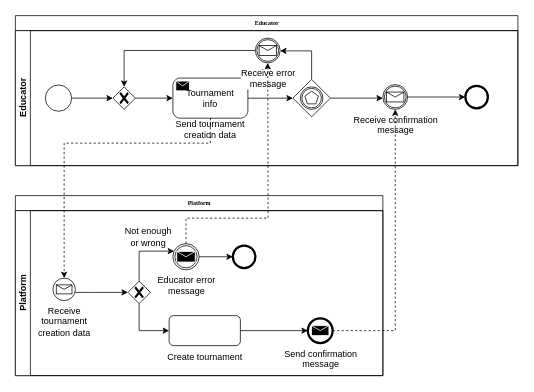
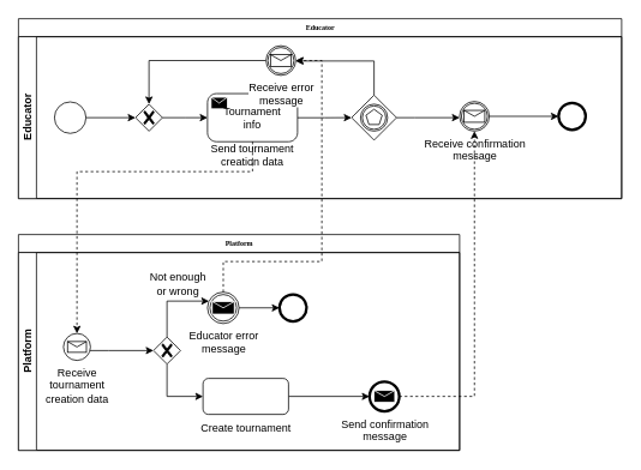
  <mxCell id="0" />
  <mxCell id="1" parent="0" />
  <mxCell id="2" value="Educator" style="swimlane;html=1;childLayout=stackLayout;horizontal=1;startSize=20;horizontalStack=0;rounded=0;shadow=0;labelBackgroundColor=none;strokeWidth=1;fontFamily=Verdana;fontSize=8;align=center;" parent="1" vertex="1"><mxGeometry x="20" y="20" width="670" height="200" as="geometry" /></mxCell>
  <mxCell id="3" value="Educator" style="swimlane;html=1;startSize=20;horizontal=0;" parent="2" vertex="1"><mxGeometry y="20" width="670" height="180" as="geometry" /></mxCell>
  <mxCell id="4" style="edgeStyle=orthogonalEdgeStyle;rounded=0;orthogonalLoop=1;jettySize=auto;html=1;entryX=0;entryY=0.5;entryDx=0;entryDy=0;entryPerimeter=0;" parent="3" source="5" target="7" edge="1"><mxGeometry relative="1" as="geometry" /></mxCell>
  <mxCell id="5" value="" style="points=[[0.145,0.145,0],[0.5,0,0],[0.855,0.145,0],[1,0.5,0],[0.855,0.855,0],[0.5,1,0],[0.145,0.855,0],[0,0.5,0]];shape=mxgraph.bpmn.event;html=1;verticalLabelPosition=bottom;labelBackgroundColor=#ffffff;verticalAlign=top;align=center;perimeter=ellipsePerimeter;outlineConnect=0;aspect=fixed;outline=standard;symbol=general;" parent="3" vertex="1"><mxGeometry x="40" y="72.5" width="35" height="35" as="geometry" /></mxCell>
  <mxCell id="6" style="edgeStyle=orthogonalEdgeStyle;rounded=0;orthogonalLoop=1;jettySize=auto;html=1;entryX=0;entryY=0.5;entryDx=0;entryDy=0;entryPerimeter=0;" parent="3" source="7" edge="1"><mxGeometry relative="1" as="geometry"><mxPoint x="210" y="90" as="targetPoint" /></mxGeometry></mxCell>
  <mxCell id="7" value="" style="points=[[0.25,0.25,0],[0.5,0,0],[0.75,0.25,0],[1,0.5,0],[0.75,0.75,0],[0.5,1,0],[0.25,0.75,0],[0,0.5,0]];shape=mxgraph.bpmn.gateway2;html=1;verticalLabelPosition=bottom;labelBackgroundColor=#ffffff;verticalAlign=top;align=center;perimeter=rhombusPerimeter;outlineConnect=0;outline=none;symbol=none;gwType=exclusive;" parent="3" vertex="1"><mxGeometry x="130" y="75" width="30" height="30" as="geometry" /></mxCell>
  <mxCell id="8" style="edgeStyle=orthogonalEdgeStyle;rounded=0;orthogonalLoop=1;jettySize=auto;html=1;entryX=0;entryY=0.5;entryDx=0;entryDy=0;entryPerimeter=0;" parent="3" source="9" target="13" edge="1"><mxGeometry relative="1" as="geometry" /></mxCell>
  <mxCell id="9" value="&lt;div&gt;Tournament &lt;br&gt;&lt;/div&gt;&lt;div&gt;info&lt;br&gt;&lt;/div&gt;" style="points=[[0.25,0,0],[0.5,0,0],[0.75,0,0],[1,0.25,0],[1,0.5,0],[1,0.75,0],[0.75,1,0],[0.5,1,0],[0.25,1,0],[0,0.75,0],[0,0.5,0],[0,0.25,0]];shape=mxgraph.bpmn.task;whiteSpace=wrap;rectStyle=rounded;size=10;html=1;container=1;expand=0;collapsible=0;taskMarker=send;" parent="3" vertex="1"><mxGeometry x="210" y="63.25" width="100" height="53.5" as="geometry" /></mxCell>
  <mxCell id="10" value="Send tournament creation data" style="text;html=1;strokeColor=none;fillColor=none;align=center;verticalAlign=middle;whiteSpace=wrap;rounded=0;" parent="3" vertex="1"><mxGeometry x="205" y="116.75" width="110" height="30" as="geometry" /></mxCell>
  <mxCell id="11" style="edgeStyle=orthogonalEdgeStyle;rounded=0;orthogonalLoop=1;jettySize=auto;html=1;" parent="3" source="13" target="15" edge="1"><mxGeometry relative="1" as="geometry"><Array as="points"><mxPoint x="395" y="27" /></Array></mxGeometry></mxCell>
  <mxCell id="12" style="edgeStyle=orthogonalEdgeStyle;rounded=0;orthogonalLoop=1;jettySize=auto;html=1;" parent="3" source="13" target="17" edge="1"><mxGeometry relative="1" as="geometry"><Array as="points"><mxPoint x="440" y="90" /><mxPoint x="440" y="90" /></Array></mxGeometry></mxCell>
  <mxCell id="13" value="" style="points=[[0.25,0.25,0],[0.5,0,0],[0.75,0.25,0],[1,0.5,0],[0.75,0.75,0],[0.5,1,0],[0.25,0.75,0],[0,0.5,0]];shape=mxgraph.bpmn.gateway2;html=1;verticalLabelPosition=bottom;labelBackgroundColor=#ffffff;verticalAlign=top;align=center;perimeter=rhombusPerimeter;outlineConnect=0;outline=catching;symbol=multiple;" parent="3" vertex="1"><mxGeometry x="370" y="65" width="50" height="50" as="geometry" /></mxCell>
  <mxCell id="14" style="edgeStyle=orthogonalEdgeStyle;rounded=0;orthogonalLoop=1;jettySize=auto;html=1;" parent="3" source="15" target="7" edge="1"><mxGeometry relative="1" as="geometry" /></mxCell>
- <mxCell id="15" value="&lt;div&gt;Receive error &lt;br&gt;&lt;/div&gt;&lt;div&gt;message&lt;br&gt;&lt;/div&gt;" style="points=[[0.145,0.145,0],[0.5,0,0],[0.855,0.145,0],[1,0.5,0],[0.855,0.855,0],[0.5,1,0],[0.145,0.855,0],[0,0.5,0]];shape=mxgraph.bpmn.event;html=1;verticalLabelPosition=bottom;labelBackgroundColor=#ffffff;verticalAlign=top;align=center;perimeter=ellipsePerimeter;outlineConnect=0;aspect=fixed;outline=catching;symbol=message;" parent="3" vertex="1"><mxGeometry x="320" y="10" width="33" height="33" as="geometry" /></mxCell>
+ <mxCell id="15" value="&lt;div&gt;Receive error &lt;br&gt;&lt;/div&gt;&lt;div&gt;message&lt;br&gt;&lt;/div&gt;" style="points=[[0.145,0.145,0],[0.5,0,0],[0.855,0.145,0],[1,0.5,0],[0.855,0.855,0],[0.5,1,0],[0.145,0.855,0],[0,0.5,0]];shape=mxgraph.bpmn.event;html=1;verticalLabelPosition=bottom;labelBackgroundColor=#ffffff;verticalAlign=top;align=center;perimeter=ellipsePerimeter;outlineConnect=0;aspect=fixed;outline=catching;symbol=message;" parent="3" vertex="1"><mxGeometry x="275" y="10" width="33" height="33" as="geometry" /></mxCell>
  <mxCell id="16" style="edgeStyle=orthogonalEdgeStyle;rounded=0;orthogonalLoop=1;jettySize=auto;html=1;entryX=0;entryY=0.5;entryDx=0;entryDy=0;entryPerimeter=0;" parent="3" source="17" target="18" edge="1"><mxGeometry relative="1" as="geometry" /></mxCell>
  <mxCell id="17" value="&lt;div&gt;Receive confirmation&lt;/div&gt;&lt;div&gt;message&lt;br&gt;&lt;/div&gt;" style="points=[[0.145,0.145,0],[0.5,0,0],[0.855,0.145,0],[1,0.5,0],[0.855,0.855,0],[0.5,1,0],[0.145,0.855,0],[0,0.5,0]];shape=mxgraph.bpmn.event;html=1;verticalLabelPosition=bottom;labelBackgroundColor=#ffffff;verticalAlign=top;align=center;perimeter=ellipsePerimeter;outlineConnect=0;aspect=fixed;outline=catching;symbol=message;" parent="3" vertex="1"><mxGeometry x="490" y="72" width="33" height="33" as="geometry" /></mxCell>
  <mxCell id="18" value="" style="points=[[0.145,0.145,0],[0.5,0,0],[0.855,0.145,0],[1,0.5,0],[0.855,0.855,0],[0.5,1,0],[0.145,0.855,0],[0,0.5,0]];shape=mxgraph.bpmn.event;html=1;verticalLabelPosition=bottom;labelBackgroundColor=#ffffff;verticalAlign=top;align=center;perimeter=ellipsePerimeter;outlineConnect=0;aspect=fixed;outline=end;symbol=terminate2;" parent="3" vertex="1"><mxGeometry x="600" y="73.5" width="30" height="30" as="geometry" /></mxCell>
  <mxCell id="19" value="Platform" style="swimlane;html=1;childLayout=stackLayout;horizontal=1;startSize=20;horizontalStack=0;rounded=0;shadow=0;labelBackgroundColor=none;strokeWidth=1;fontFamily=Verdana;fontSize=8;align=center;" vertex="1" parent="1"><mxGeometry x="20" y="260" width="490" height="240" as="geometry" /></mxCell>
  <mxCell id="20" value="Platform" style="swimlane;html=1;startSize=20;horizontal=0;" vertex="1" parent="19"><mxGeometry y="20" width="490" height="220" as="geometry" /></mxCell>
  <mxCell id="21" style="edgeStyle=orthogonalEdgeStyle;rounded=0;orthogonalLoop=1;jettySize=auto;html=1;entryX=0;entryY=0.5;entryDx=0;entryDy=0;entryPerimeter=0;" edge="1" parent="20" source="33" target="24"><mxGeometry relative="1" as="geometry"><mxPoint x="83" y="109" as="sourcePoint" /><Array as="points"><mxPoint x="100" y="109" /><mxPoint x="100" y="109" /></Array></mxGeometry></mxCell>
  <mxCell id="22" style="edgeStyle=orthogonalEdgeStyle;rounded=0;orthogonalLoop=1;jettySize=auto;html=1;" edge="1" parent="20" source="24" target="26"><mxGeometry relative="1" as="geometry"><Array as="points"><mxPoint x="165" y="54" /></Array></mxGeometry></mxCell>
  <mxCell id="23" style="edgeStyle=orthogonalEdgeStyle;rounded=0;orthogonalLoop=1;jettySize=auto;html=1;" edge="1" parent="20" source="24" target="29"><mxGeometry relative="1" as="geometry"><Array as="points"><mxPoint x="165" y="160" /></Array></mxGeometry></mxCell>
  <mxCell id="24" value="" style="points=[[0.25,0.25,0],[0.5,0,0],[0.75,0.25,0],[1,0.5,0],[0.75,0.75,0],[0.5,1,0],[0.25,0.75,0],[0,0.5,0]];shape=mxgraph.bpmn.gateway2;html=1;verticalLabelPosition=bottom;labelBackgroundColor=#ffffff;verticalAlign=top;align=center;perimeter=rhombusPerimeter;outlineConnect=0;outline=none;symbol=none;gwType=exclusive;" vertex="1" parent="20"><mxGeometry x="150" y="94" width="30" height="30" as="geometry" /></mxCell>
  <mxCell id="25" style="edgeStyle=orthogonalEdgeStyle;rounded=0;orthogonalLoop=1;jettySize=auto;html=1;" edge="1" parent="20" source="26" target="31"><mxGeometry relative="1" as="geometry" /></mxCell>
  <mxCell id="26" value="&lt;div&gt;Educator error &lt;br&gt;&lt;/div&gt;&lt;div&gt;message&lt;br&gt;&lt;/div&gt;" style="points=[[0.145,0.145,0],[0.5,0,0],[0.855,0.145,0],[1,0.5,0],[0.855,0.855,0],[0.5,1,0],[0.145,0.855,0],[0,0.5,0]];shape=mxgraph.bpmn.event;html=1;verticalLabelPosition=bottom;labelBackgroundColor=#ffffff;verticalAlign=top;align=center;perimeter=ellipsePerimeter;outlineConnect=0;aspect=fixed;outline=throwing;symbol=message;" vertex="1" parent="20"><mxGeometry x="210.001" y="44" width="35" height="35" as="geometry" /></mxCell>
  <mxCell id="27" value="&lt;div&gt;Not enough&lt;/div&gt;&lt;div&gt;or wrong&lt;br&gt;&lt;/div&gt;" style="text;html=1;strokeColor=none;fillColor=none;align=center;verticalAlign=middle;whiteSpace=wrap;rounded=0;" vertex="1" parent="20"><mxGeometry x="135" y="20" width="85" height="30" as="geometry" /></mxCell>
  <mxCell id="28" style="edgeStyle=orthogonalEdgeStyle;rounded=0;orthogonalLoop=1;jettySize=auto;html=1;entryX=0;entryY=0.5;entryDx=0;entryDy=0;entryPerimeter=0;" edge="1" parent="20" source="29" target="32"><mxGeometry relative="1" as="geometry" /></mxCell>
  <mxCell id="29" value="" style="rounded=1;whiteSpace=wrap;html=1;" vertex="1" parent="20"><mxGeometry x="205" y="140" width="95" height="40" as="geometry" /></mxCell>
  <mxCell id="30" value="Create tournament" style="text;html=1;strokeColor=none;fillColor=none;align=center;verticalAlign=middle;whiteSpace=wrap;rounded=0;" vertex="1" parent="20"><mxGeometry x="197.5" y="180" width="110" height="30" as="geometry" /></mxCell>
  <mxCell id="31" value="" style="points=[[0.145,0.145,0],[0.5,0,0],[0.855,0.145,0],[1,0.5,0],[0.855,0.855,0],[0.5,1,0],[0.145,0.855,0],[0,0.5,0]];shape=mxgraph.bpmn.event;html=1;verticalLabelPosition=bottom;labelBackgroundColor=#ffffff;verticalAlign=top;align=center;perimeter=ellipsePerimeter;outlineConnect=0;aspect=fixed;outline=end;symbol=terminate2;" vertex="1" parent="20"><mxGeometry x="290" y="46.5" width="30" height="30" as="geometry" /></mxCell>
  <mxCell id="32" value="&lt;div&gt;Send confirmation&lt;/div&gt;&lt;div&gt;message&lt;br&gt;&lt;/div&gt;" style="points=[[0.145,0.145,0],[0.5,0,0],[0.855,0.145,0],[1,0.5,0],[0.855,0.855,0],[0.5,1,0],[0.145,0.855,0],[0,0.5,0]];shape=mxgraph.bpmn.event;html=1;verticalLabelPosition=bottom;labelBackgroundColor=#ffffff;verticalAlign=top;align=center;perimeter=ellipsePerimeter;outlineConnect=0;aspect=fixed;outline=end;symbol=message;" vertex="1" parent="20"><mxGeometry x="390" y="143.5" width="33" height="33" as="geometry" /></mxCell>
  <mxCell id="33" value="&lt;div&gt;Receive&lt;/div&gt;&lt;div&gt;tournament&lt;/div&gt;&lt;div&gt;creation data&lt;br&gt;&lt;/div&gt;" style="points=[[0.145,0.145,0],[0.5,0,0],[0.855,0.145,0],[1,0.5,0],[0.855,0.855,0],[0.5,1,0],[0.145,0.855,0],[0,0.5,0]];shape=mxgraph.bpmn.event;html=1;verticalLabelPosition=bottom;labelBackgroundColor=#ffffff;verticalAlign=top;align=center;perimeter=ellipsePerimeter;outlineConnect=0;aspect=fixed;outline=standard;symbol=message;" vertex="1" parent="20"><mxGeometry x="50" y="90" width="30" height="30" as="geometry" /></mxCell>
  <mxCell id="34" style="edgeStyle=orthogonalEdgeStyle;rounded=0;orthogonalLoop=1;jettySize=auto;html=1;dashed=1;" edge="1" parent="1" source="9" target="33"><mxGeometry relative="1" as="geometry"><Array as="points"><mxPoint x="280" y="190" /><mxPoint x="85" y="190" /></Array></mxGeometry></mxCell>
  <mxCell id="35" style="edgeStyle=orthogonalEdgeStyle;rounded=0;orthogonalLoop=1;jettySize=auto;html=1;dashed=1;" edge="1" parent="1" source="26" target="15"><mxGeometry relative="1" as="geometry"><Array as="points"><mxPoint x="248" y="290" /><mxPoint x="357" y="290" /></Array></mxGeometry></mxCell>
  <mxCell id="36" style="edgeStyle=orthogonalEdgeStyle;rounded=0;orthogonalLoop=1;jettySize=auto;html=1;dashed=1;" edge="1" parent="1" source="32" target="17"><mxGeometry relative="1" as="geometry" /></mxCell>
